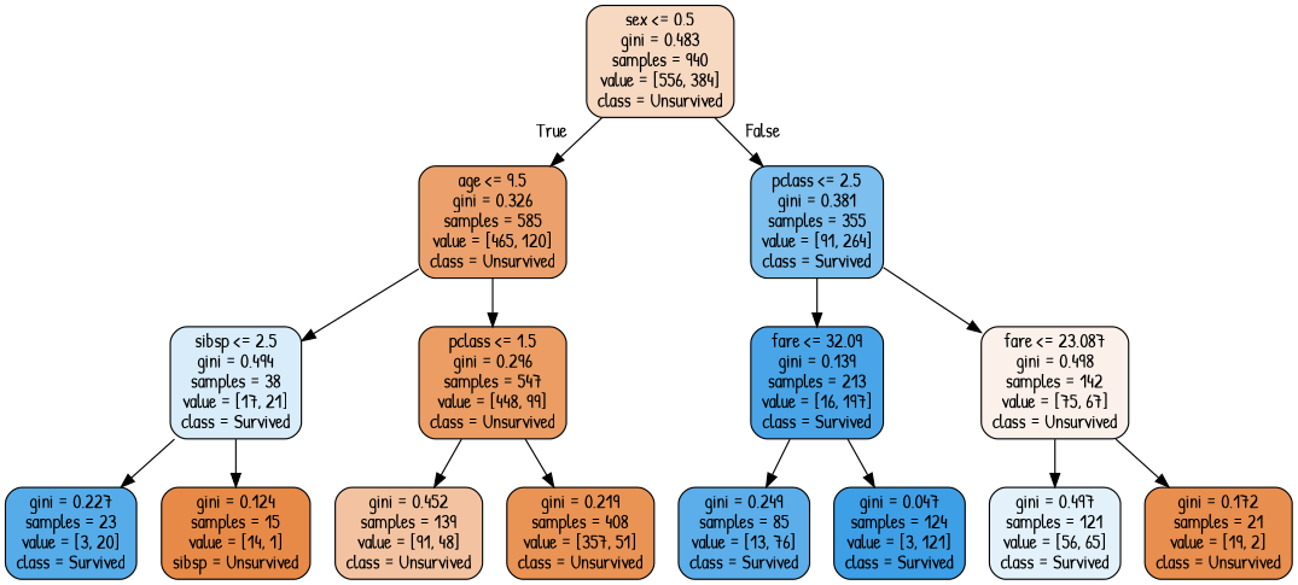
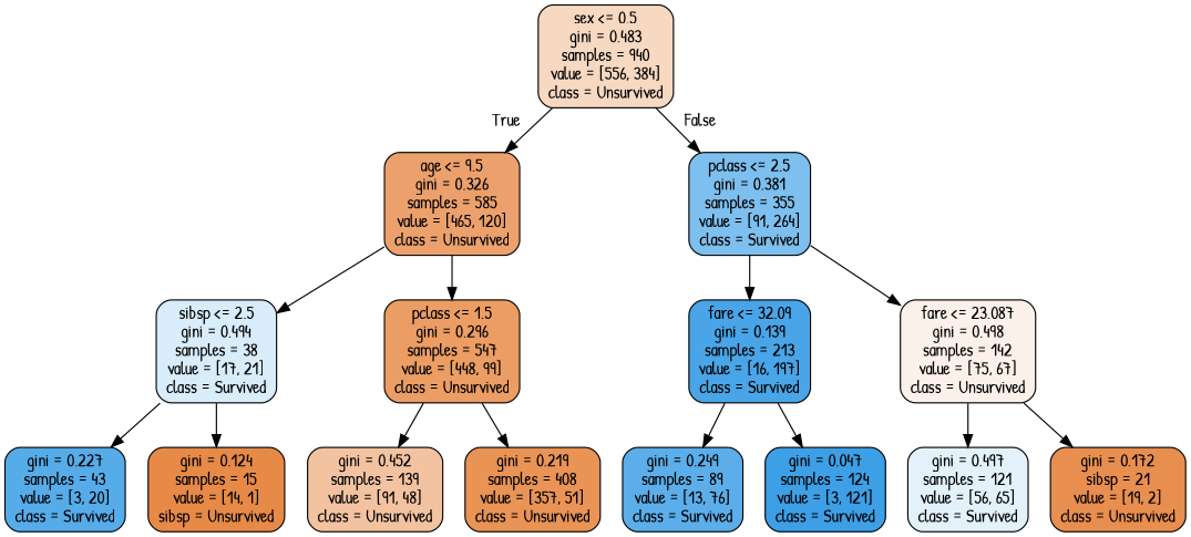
  digraph {
    fontname="Patrick Hand"
    node [color=black fontname="Patrick Hand" shape=box style="filled, rounded"]
    edge [fontname="Patrick Hand"]
    n1 [fillcolor="#e581394f" label="sex <= 0.5\ngini = 0.483\nsamples = 940\nvalue = [556, 384]\nclass = Unsurvived"]
    n2 [fillcolor="#e58139bd" label="age <= 9.5\ngini = 0.326\nsamples = 585\nvalue = [465, 120]\nclass = Unsurvived"]
    n3 [fillcolor="#399de5a7" label="pclass <= 2.5\ngini = 0.381\nsamples = 355\nvalue = [91, 264]\nclass = Survived"]
    n4 [fillcolor="#399de531" label="sibsp <= 2.5\ngini = 0.494\nsamples = 38\nvalue = [17, 21]\nclass = Survived"]
    n5 [fillcolor="#e58139c7" label="pclass <= 1.5\ngini = 0.296\nsamples = 547\nvalue = [448, 99]\nclass = Unsurvived"]
    n6 [fillcolor="#399de5ea" label="fare <= 32.09\ngini = 0.139\nsamples = 213\nvalue = [16, 197]\nclass = Survived"]
    n7 [fillcolor="#e581391b" label="fare <= 23.087\ngini = 0.498\nsamples = 142\nvalue = [75, 67]\nclass = Unsurvived"]
-   n8 [fillcolor="#399de5d9" label="gini = 0.227\nsamples = 23\nvalue = [3, 20]\nclass = Survived"]
+   n8 [fillcolor="#399de5d9" label="gini = 0.227\nsamples = 43\nvalue = [3, 20]\nclass = Survived"]
    n9 [fillcolor="#e58139ed" label="gini = 0.124\nsamples = 15\nvalue = [14, 1]\nsibsp = Unsurvived"]
    n10 [fillcolor="#e5813978" label="gini = 0.452\nsamples = 139\nvalue = [91, 48]\nclass = Unsurvived"]
    n11 [fillcolor="#e58139db" label="gini = 0.219\nsamples = 408\nvalue = [357, 51]\nclass = Unsurvived"]
-   n12 [fillcolor="#399de5d3" label="gini = 0.249\nsamples = 85\nvalue = [13, 76]\nclass = Survived"]
+   n12 [fillcolor="#399de5d3" label="gini = 0.249\nsamples = 89\nvalue = [13, 76]\nclass = Survived"]
    n13 [fillcolor="#399de5f9" label="gini = 0.047\nsamples = 124\nvalue = [3, 121]\nclass = Survived"]
    n14 [fillcolor="#399de523" label="gini = 0.497\nsamples = 121\nvalue = [56, 65]\nclass = Survived"]
-   n15 [fillcolor="#e58139e4" label="gini = 0.172\nsamples = 21\nvalue = [19, 2]\nclass = Unsurvived"]
+   n15 [fillcolor="#e58139e4" label="gini = 0.172\nsibsp = 21\nvalue = [19, 2]\nclass = Unsurvived"]
    n1 -> n2 [headlabel=True labelangle=45 labeldistance=2.5]
    n1 -> n3 [headlabel=False labelangle=-45 labeldistance=2.5]
    n2 -> n4
    n2 -> n5
    n3 -> n6
    n3 -> n7
    n4 -> n8
    n4 -> n9
    n5 -> n10
    n5 -> n11
    n6 -> n12
    n6 -> n13
    n7 -> n14
    n7 -> n15
  }
